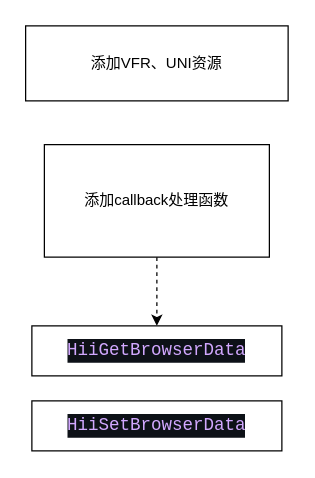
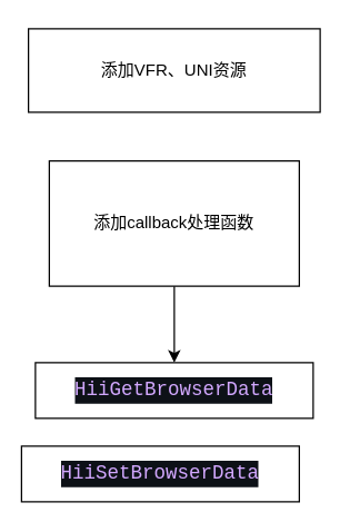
  <mxCell id="0" />
  <mxCell id="1" parent="0" />
  <mxCell id="2" value="添加VFR、UNI资源" style="rounded=0;whiteSpace=wrap;html=1;" vertex="1" parent="1"><mxGeometry x="20" y="20" width="210" height="60" as="geometry" /></mxCell>
- <mxCell id="3" style="edgeStyle=none;html=1;exitX=0.5;exitY=1;exitDx=0;exitDy=0;entryX=0.5;entryY=0;entryDx=0;entryDy=0;dashed=1;" edge="1" parent="1" source="4" target="5"><mxGeometry relative="1" as="geometry" /></mxCell>
+ <mxCell id="3" style="edgeStyle=none;html=1;exitX=0.5;exitY=1;exitDx=0;exitDy=0;entryX=0.5;entryY=0;entryDx=0;entryDy=0;" edge="1" parent="1" source="4" target="5"><mxGeometry relative="1" as="geometry" /></mxCell>
  <mxCell id="4" value="添加callback处理函数" style="rounded=0;whiteSpace=wrap;html=1;" vertex="1" parent="1"><mxGeometry x="35" y="115" width="180" height="90" as="geometry" /></mxCell>
  <mxCell id="5" value="&lt;div style=&quot;color: rgb(201 , 209 , 217) ; background-color: rgb(13 , 17 , 23) ; font-family: &amp;#34;consolas&amp;#34; , &amp;#34;courier new&amp;#34; , monospace ; font-size: 14px ; line-height: 19px&quot;&gt;&lt;span style=&quot;color: #d2a8ff&quot;&gt;HiiGetBrowserData&lt;/span&gt;&lt;/div&gt;" style="rounded=0;whiteSpace=wrap;html=1;" vertex="1" parent="1"><mxGeometry x="25" y="260" width="200" height="40" as="geometry" /></mxCell>
- <mxCell id="6" value="&lt;div style=&quot;color: rgb(201 , 209 , 217) ; background-color: rgb(13 , 17 , 23) ; font-family: &amp;#34;consolas&amp;#34; , &amp;#34;courier new&amp;#34; , monospace ; font-size: 14px ; line-height: 19px&quot;&gt;&lt;span style=&quot;color: #d2a8ff&quot;&gt;HiiSetBrowserData&lt;/span&gt;&lt;/div&gt;" style="whiteSpace=wrap;html=1;" vertex="1" parent="1"><mxGeometry x="25" y="320" width="200" height="40" as="geometry" /></mxCell>
+ <mxCell id="6" value="&lt;div style=&quot;color: rgb(201 , 209 , 217) ; background-color: rgb(13 , 17 , 23) ; font-family: &amp;#34;consolas&amp;#34; , &amp;#34;courier new&amp;#34; , monospace ; font-size: 14px ; line-height: 19px&quot;&gt;&lt;span style=&quot;color: #d2a8ff&quot;&gt;HiiSetBrowserData&lt;/span&gt;&lt;/div&gt;" style="whiteSpace=wrap;html=1;" vertex="1" parent="1"><mxGeometry x="15" y="320" width="200" height="40" as="geometry" /></mxCell>
